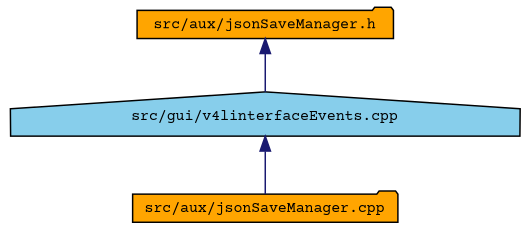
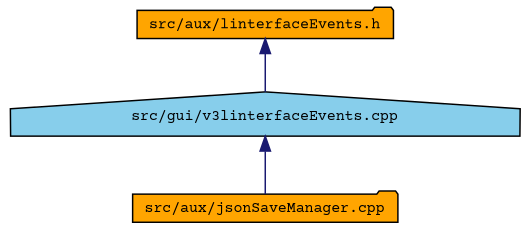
  digraph {
    fontname="Courier Prime"
    node [color=black fillcolor=orange fontname="Courier Prime" fontsize=10 shape=folder style=filled]
    edge [color=midnightblue dir=back fontname="Courier Prime" fontsize=10 labelfontname=Helvetica labelfontsize=10 style=solid]
-   n1 [fontcolor=black height=0.2 label="src/aux/jsonSaveManager.h" width=0.4]
-   n2 [fillcolor=skyblue height=0.2 label="src/gui/v4linterfaceEvents.cpp" shape=house width=0.4]
+   n1 [fontcolor=black height=0.2 label="src/aux/linterfaceEvents.h" width=0.4]
+   n2 [fillcolor=skyblue height=0.2 label="src/gui/v3linterfaceEvents.cpp" shape=house width=0.4]
    n3 [height=0.2 label="src/aux/jsonSaveManager.cpp" width=0.4]
    n1 -> n2
    n2 -> n3
  }
